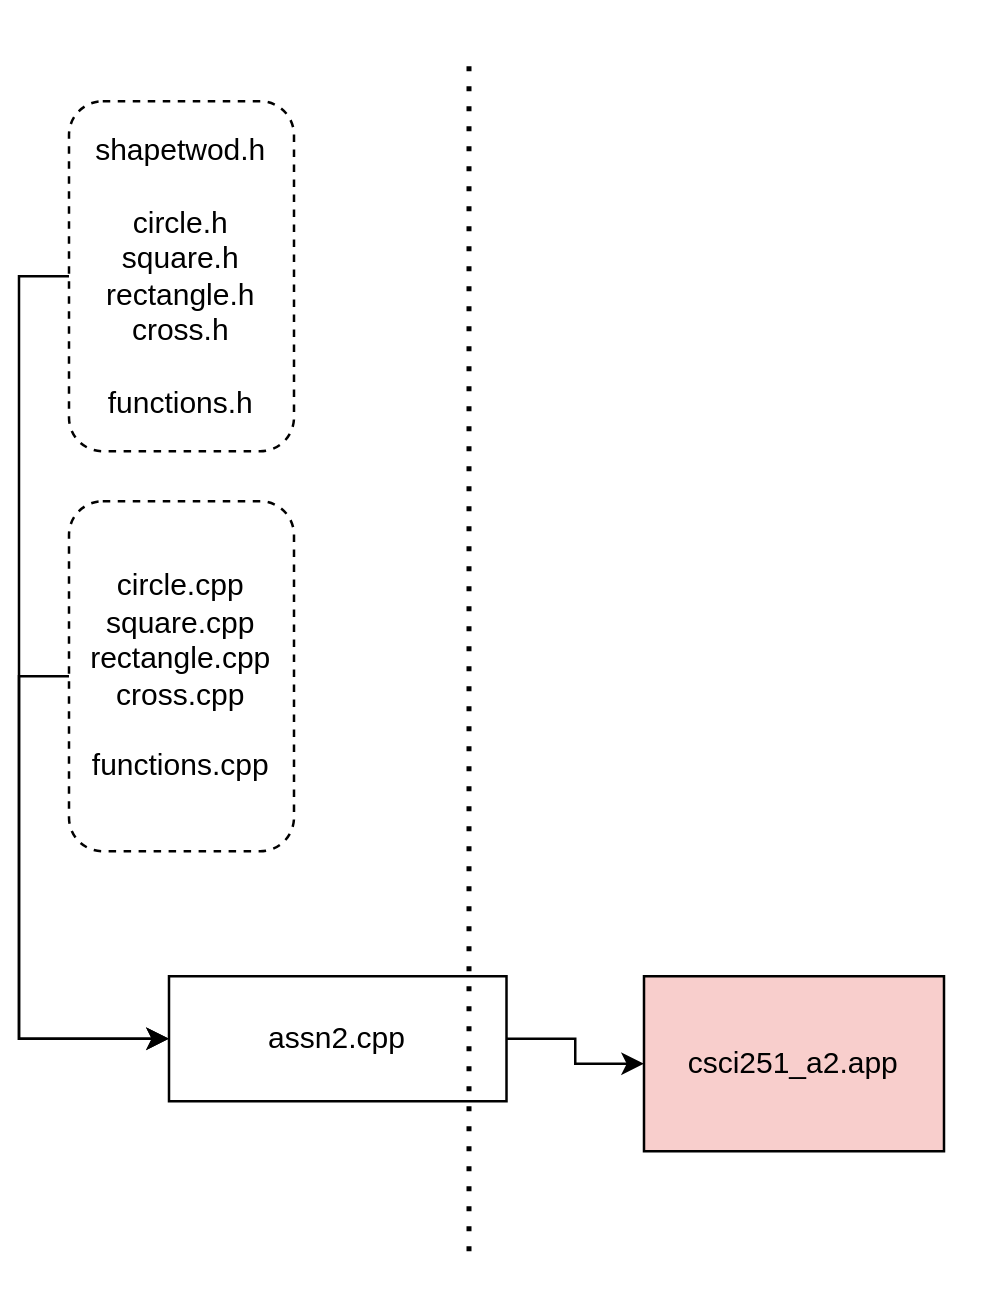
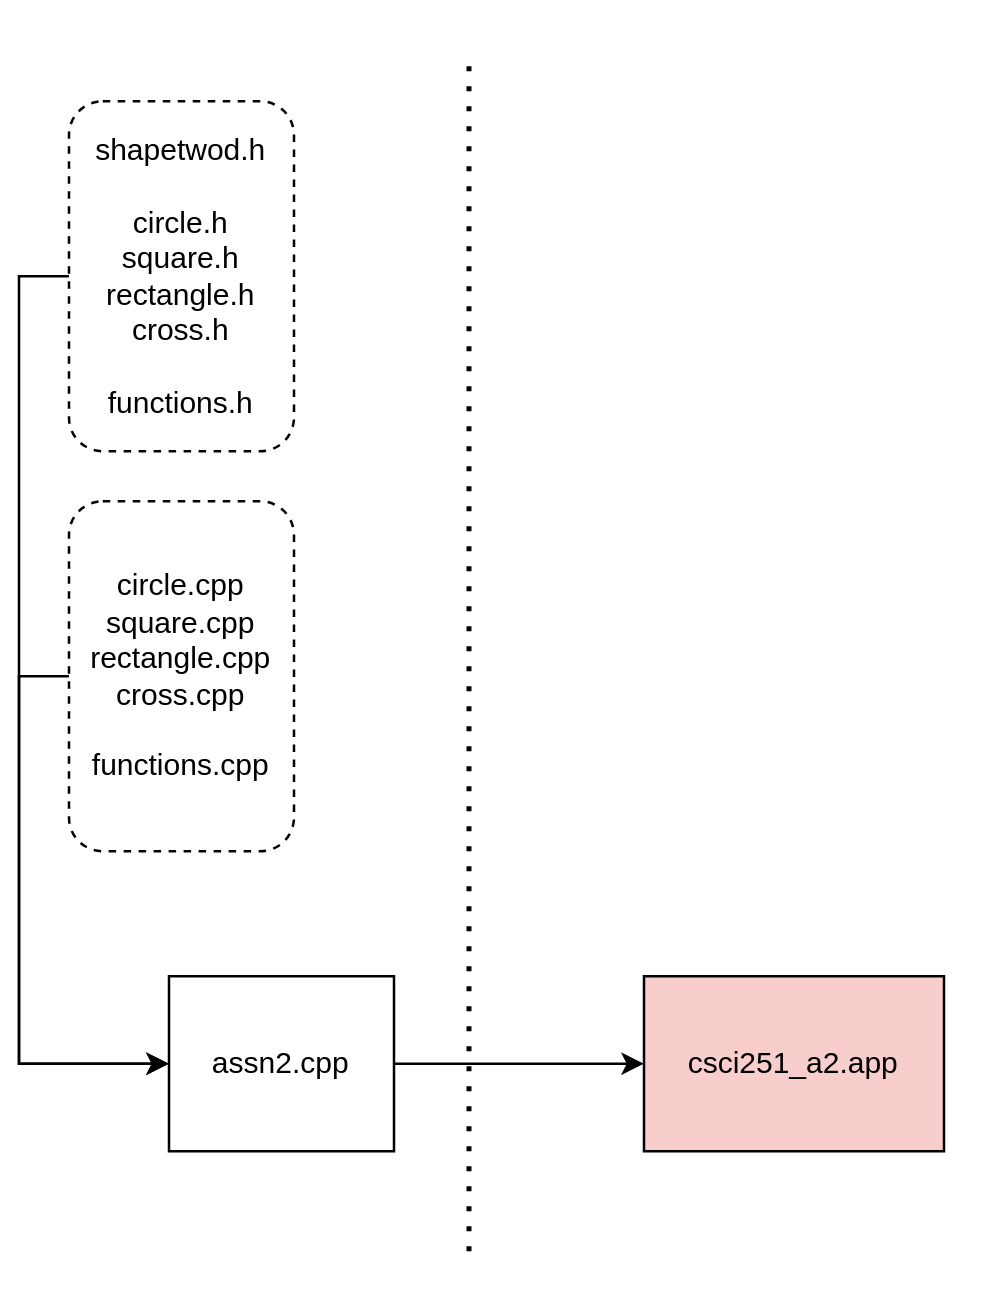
  <mxCell id="0" />
  <mxCell id="1" parent="0" />
  <mxCell id="2" style="edgeStyle=orthogonalEdgeStyle;rounded=0;orthogonalLoop=1;jettySize=auto;html=1;exitX=0;exitY=0.5;exitDx=0;exitDy=0;entryX=0;entryY=0.5;entryDx=0;entryDy=0;" edge="1" parent="1" source="3" target="7"><mxGeometry relative="1" as="geometry" /></mxCell>
  <mxCell id="3" value="shapetwod.h&lt;br&gt;&lt;br&gt;circle.h&lt;br&gt;square.h&lt;br&gt;rectangle.h&lt;br&gt;cross.h&lt;br&gt;&lt;br&gt;functions.h" style="rounded=1;whiteSpace=wrap;html=1;dashed=1;" vertex="1" parent="1"><mxGeometry x="20" y="40" width="90" height="140" as="geometry" /></mxCell>
  <mxCell id="4" style="edgeStyle=orthogonalEdgeStyle;rounded=0;orthogonalLoop=1;jettySize=auto;html=1;exitX=0;exitY=0.5;exitDx=0;exitDy=0;entryX=0;entryY=0.5;entryDx=0;entryDy=0;" edge="1" parent="1" source="5" target="7"><mxGeometry relative="1" as="geometry" /></mxCell>
  <mxCell id="5" value="circle.cpp&lt;br&gt;square.cpp&lt;br&gt;rectangle.cpp&lt;br&gt;cross.cpp&lt;br&gt;&lt;br&gt;functions.cpp" style="rounded=1;whiteSpace=wrap;html=1;dashed=1;" vertex="1" parent="1"><mxGeometry x="20" y="200" width="90" height="140" as="geometry" /></mxCell>
  <mxCell id="6" style="edgeStyle=orthogonalEdgeStyle;rounded=0;orthogonalLoop=1;jettySize=auto;html=1;exitX=1;exitY=0.5;exitDx=0;exitDy=0;entryX=0;entryY=0.5;entryDx=0;entryDy=0;" edge="1" parent="1" source="7" target="8"><mxGeometry relative="1" as="geometry" /></mxCell>
- <mxCell id="7" value="assn2.cpp" style="rounded=0;whiteSpace=wrap;html=1;" vertex="1" parent="1"><mxGeometry x="60" y="390" width="135" height="50" as="geometry" /></mxCell>
+ <mxCell id="7" value="assn2.cpp" style="rounded=0;whiteSpace=wrap;html=1;" vertex="1" parent="1"><mxGeometry x="60" y="390" width="90" height="70" as="geometry" /></mxCell>
  <mxCell id="8" value="csci251_a2.app" style="rounded=0;whiteSpace=wrap;html=1;fillColor=#f8cecc;" vertex="1" parent="1"><mxGeometry x="250" y="390" width="120" height="70" as="geometry" /></mxCell>
  <mxCell id="9" value="" style="endArrow=none;dashed=1;html=1;dashPattern=1 3;strokeWidth=2;rounded=0;" edge="1" parent="1"><mxGeometry width="50" height="50" relative="1" as="geometry"><mxPoint x="180" y="500" as="sourcePoint" /><mxPoint x="180" y="20" as="targetPoint" /></mxGeometry></mxCell>
